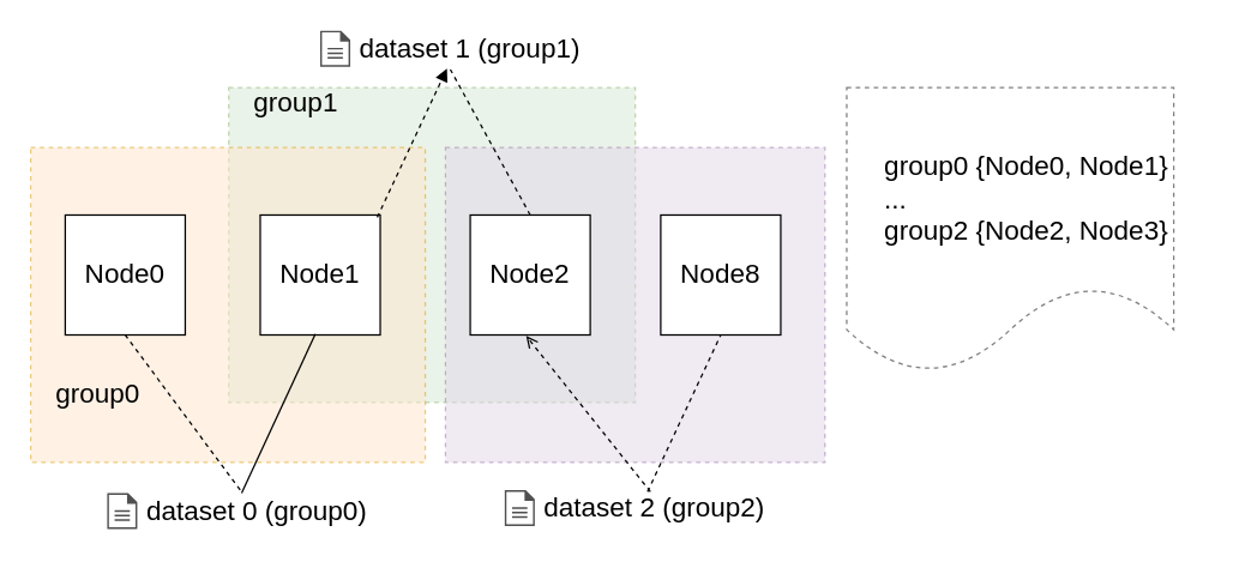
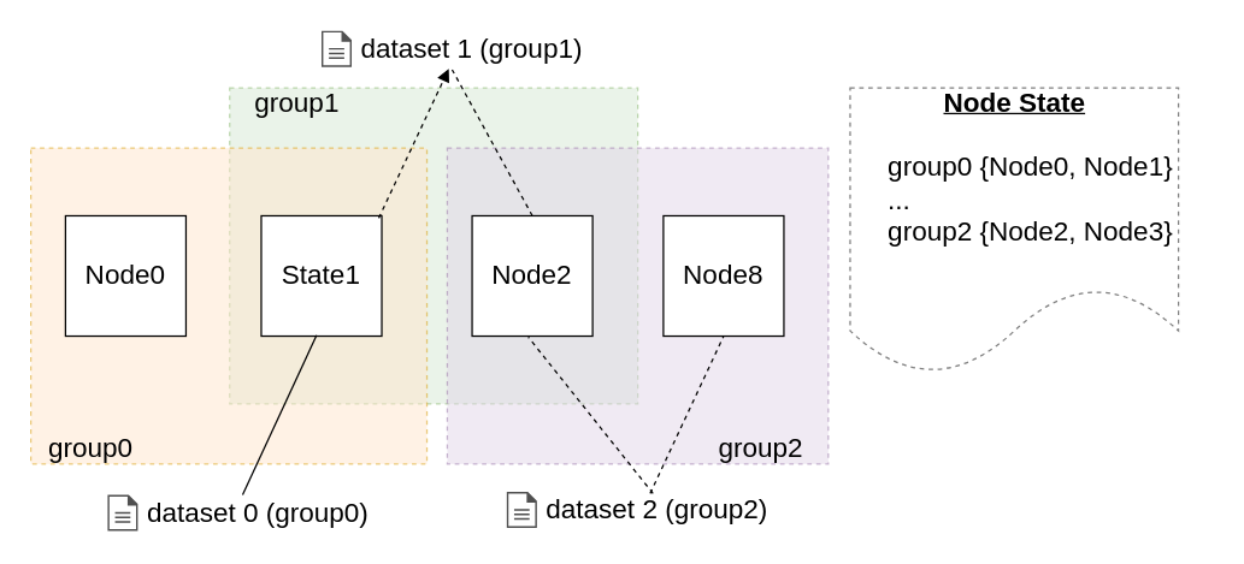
  <mxCell id="0" />
  <mxCell id="1" parent="0" />
  <mxCell id="2" value="" style="rounded=0;whiteSpace=wrap;html=1;fontSize=18;textOpacity=30;fillColor=#d5e8d4;strokeColor=#82b366;opacity=50;dashed=1;" vertex="1" parent="1"><mxGeometry x="152" y="58" width="271" height="210" as="geometry" /></mxCell>
  <mxCell id="3" value="" style="rounded=0;whiteSpace=wrap;html=1;fontSize=18;textOpacity=30;fillColor=#ffe6cc;strokeColor=#d79b00;opacity=50;dashed=1;" vertex="1" parent="1"><mxGeometry x="20" y="98" width="263" height="210" as="geometry" /></mxCell>
  <mxCell id="4" value="" style="rounded=0;whiteSpace=wrap;html=1;fontSize=18;textOpacity=30;fillColor=#e1d5e7;strokeColor=#9673a6;opacity=50;dashed=1;" vertex="1" parent="1"><mxGeometry x="296.5" y="98" width="253" height="210" as="geometry" /></mxCell>
  <mxCell id="5" value="group1" style="text;html=1;strokeColor=none;fillColor=none;align=center;verticalAlign=middle;whiteSpace=wrap;rounded=0;dashed=1;fontSize=18;opacity=50;" vertex="1" parent="1"><mxGeometry x="152" y="58" width="90" height="20" as="geometry" /></mxCell>
- <mxCell id="6" value="group0" style="text;html=1;strokeColor=none;fillColor=none;align=center;verticalAlign=middle;whiteSpace=wrap;rounded=0;dashed=1;fontSize=18;opacity=50;" vertex="1" parent="1"><mxGeometry x="25" y="253" width="80" height="20" as="geometry" /></mxCell>
+ <mxCell id="6" value="group0" style="text;html=1;strokeColor=none;fillColor=none;align=center;verticalAlign=middle;whiteSpace=wrap;rounded=0;dashed=1;fontSize=18;opacity=50;" vertex="1" parent="1"><mxGeometry x="20" y="288" width="80" height="20" as="geometry" /></mxCell>
+ <mxCell id="7" value="group2" style="text;html=1;strokeColor=none;fillColor=none;align=center;verticalAlign=middle;whiteSpace=wrap;rounded=0;dashed=1;fontSize=18;opacity=50;" vertex="1" parent="1"><mxGeometry x="459.5" y="288" width="90" height="20" as="geometry" /></mxCell>
  <mxCell id="8" value="Node0" style="whiteSpace=wrap;html=1;aspect=fixed;fontSize=18;" vertex="1" parent="1"><mxGeometry x="43" y="143" width="80" height="80" as="geometry" /></mxCell>
- <mxCell id="9" value="Node1" style="whiteSpace=wrap;html=1;aspect=fixed;fontSize=18;" vertex="1" parent="1"><mxGeometry x="173" y="143" width="80" height="80" as="geometry" /></mxCell>
+ <mxCell id="9" value="State1" style="whiteSpace=wrap;html=1;aspect=fixed;fontSize=18;" vertex="1" parent="1"><mxGeometry x="173" y="143" width="80" height="80" as="geometry" /></mxCell>
  <mxCell id="10" value="Node2" style="whiteSpace=wrap;html=1;aspect=fixed;fontSize=18;" vertex="1" parent="1"><mxGeometry x="313" y="143" width="80" height="80" as="geometry" /></mxCell>
  <mxCell id="11" value="Node8" style="whiteSpace=wrap;html=1;aspect=fixed;fontSize=18;" vertex="1" parent="1"><mxGeometry x="440" y="143" width="80" height="80" as="geometry" /></mxCell>
  <mxCell id="12" value="" style="group" vertex="1" connectable="0" parent="1"><mxGeometry x="564" y="58" width="240" height="190" as="geometry" /></mxCell>
  <mxCell id="13" value="" style="shape=document;whiteSpace=wrap;html=1;boundedLbl=1;dashed=1;fontSize=18;opacity=50;" vertex="1" parent="12"><mxGeometry width="218" height="190" as="geometry" /></mxCell>
+ <mxCell id="14" value="Node State" style="text;html=1;strokeColor=none;fillColor=none;align=center;verticalAlign=middle;whiteSpace=wrap;rounded=0;dashed=1;fontSize=18;opacity=50;fontStyle=5" vertex="1" parent="12"><mxGeometry x="49.5" width="119" height="20" as="geometry" /></mxCell>
  <mxCell id="15" value="group0 {Node0, Node1}&lt;br&gt;&lt;div style=&quot;text-align: left&quot;&gt;...&lt;/div&gt;&lt;div style=&quot;text-align: left&quot;&gt;group2 {Node2, Node3}&lt;/div&gt;" style="text;html=1;strokeColor=none;fillColor=none;align=center;verticalAlign=middle;whiteSpace=wrap;rounded=0;dashed=1;fontSize=18;opacity=50;" vertex="1" parent="12"><mxGeometry y="30" width="240" height="90" as="geometry" /></mxCell>
  <mxCell id="16" value="" style="group" vertex="1" connectable="0" parent="1"><mxGeometry x="213" y="20" width="180" height="24" as="geometry" /></mxCell>
  <mxCell id="17" value="" style="pointerEvents=1;shadow=0;dashed=0;html=1;strokeColor=none;fillColor=#505050;labelPosition=center;verticalLabelPosition=bottom;verticalAlign=top;outlineConnect=0;align=center;shape=mxgraph.office.concepts.document;aspect=fixed;" vertex="1" parent="16"><mxGeometry width="20" height="24" as="geometry" /></mxCell>
  <mxCell id="18" value="dataset 1 (group1)" style="text;html=1;strokeColor=none;fillColor=none;align=center;verticalAlign=middle;whiteSpace=wrap;rounded=0;fontSize=18;" vertex="1" parent="16"><mxGeometry x="20" width="160" height="24" as="geometry" /></mxCell>
  <mxCell id="19" value="" style="group" vertex="1" connectable="0" parent="1"><mxGeometry x="71" y="328.5" width="180" height="24" as="geometry" /></mxCell>
  <mxCell id="20" value="" style="pointerEvents=1;shadow=0;dashed=0;html=1;strokeColor=none;fillColor=#505050;labelPosition=center;verticalLabelPosition=bottom;verticalAlign=top;outlineConnect=0;align=center;shape=mxgraph.office.concepts.document;aspect=fixed;" vertex="1" parent="19"><mxGeometry width="20" height="24" as="geometry" /></mxCell>
  <mxCell id="21" value="dataset 0 (group0)" style="text;html=1;strokeColor=none;fillColor=none;align=center;verticalAlign=middle;whiteSpace=wrap;rounded=0;fontSize=18;" vertex="1" parent="19"><mxGeometry x="20" width="160" height="24" as="geometry" /></mxCell>
  <mxCell id="22" value="" style="group" vertex="1" connectable="0" parent="1"><mxGeometry x="336" y="326.5" width="180" height="24" as="geometry" /></mxCell>
  <mxCell id="23" value="" style="pointerEvents=1;shadow=0;dashed=0;html=1;strokeColor=none;fillColor=#505050;labelPosition=center;verticalLabelPosition=bottom;verticalAlign=top;outlineConnect=0;align=center;shape=mxgraph.office.concepts.document;aspect=fixed;" vertex="1" parent="22"><mxGeometry width="20" height="24" as="geometry" /></mxCell>
  <mxCell id="24" value="dataset 2 (group2)" style="text;html=1;strokeColor=none;fillColor=none;align=center;verticalAlign=middle;whiteSpace=wrap;rounded=0;fontSize=18;" vertex="1" parent="22"><mxGeometry x="20" width="160" height="24" as="geometry" /></mxCell>
  <mxCell id="25" value="" style="endArrow=block;dashed=1;html=1;fontSize=18;exitX=0.975;exitY=0.019;exitDx=0;exitDy=0;exitPerimeter=0;entryX=0.403;entryY=1.053;entryDx=0;entryDy=0;entryPerimeter=0;" edge="1" parent="1" source="9" target="18"><mxGeometry width="50" height="50" relative="1" as="geometry"><mxPoint x="370" y="83" as="sourcePoint" /><mxPoint x="420" y="33" as="targetPoint" /></mxGeometry></mxCell>
  <mxCell id="26" value="" style="endArrow=none;dashed=1;html=1;fontSize=18;exitX=0.5;exitY=0;exitDx=0;exitDy=0;entryX=0.417;entryY=1.076;entryDx=0;entryDy=0;entryPerimeter=0;" edge="1" parent="1" source="10" target="18"><mxGeometry width="50" height="50" relative="1" as="geometry"><mxPoint x="398" y="83" as="sourcePoint" /><mxPoint x="423" y="33" as="targetPoint" /></mxGeometry></mxCell>
- <mxCell id="27" value="" style="endArrow=none;dashed=1;html=1;fontSize=18;entryX=0.5;entryY=1;entryDx=0;entryDy=0;exitX=0.429;exitY=-0.083;exitDx=0;exitDy=0;exitPerimeter=0;" edge="1" parent="1" source="21" target="8"><mxGeometry width="50" height="50" relative="1" as="geometry"><mxPoint x="138" y="326.5" as="sourcePoint" /><mxPoint x="188" y="276.5" as="targetPoint" /></mxGeometry></mxCell>
  <mxCell id="28" value="" style="endArrow=none;dashed=0;html=1;fontSize=18;entryX=0.459;entryY=0.993;entryDx=0;entryDy=0;entryPerimeter=0;exitX=0.435;exitY=-0.001;exitDx=0;exitDy=0;exitPerimeter=0;" edge="1" parent="1" source="21" target="9"><mxGeometry width="50" height="50" relative="1" as="geometry"><mxPoint x="163" y="328" as="sourcePoint" /><mxPoint x="213" y="283" as="targetPoint" /></mxGeometry></mxCell>
  <mxCell id="29" value="" style="endArrow=none;dashed=1;html=1;fontSize=18;entryX=0.5;entryY=1;entryDx=0;entryDy=0;exitX=0.47;exitY=0.047;exitDx=0;exitDy=0;exitPerimeter=0;" edge="1" parent="1" source="24" target="11"><mxGeometry width="50" height="50" relative="1" as="geometry"><mxPoint x="434.5" y="318" as="sourcePoint" /><mxPoint x="484.5" y="268" as="targetPoint" /></mxGeometry></mxCell>
- <mxCell id="30" value="" style="endArrow=open;dashed=1;html=1;fontSize=18;entryX=0.466;entryY=1.008;entryDx=0;entryDy=0;entryPerimeter=0;exitX=0.482;exitY=0.047;exitDx=0;exitDy=0;exitPerimeter=0;" edge="1" parent="1" source="24" target="10"><mxGeometry width="50" height="50" relative="1" as="geometry"><mxPoint x="423" y="308" as="sourcePoint" /><mxPoint x="473" y="258" as="targetPoint" /></mxGeometry></mxCell>
+ <mxCell id="30" value="" style="endArrow=none;dashed=1;html=1;fontSize=18;entryX=0.466;entryY=1.008;entryDx=0;entryDy=0;entryPerimeter=0;exitX=0.482;exitY=0.047;exitDx=0;exitDy=0;exitPerimeter=0;" edge="1" parent="1" source="24" target="10"><mxGeometry width="50" height="50" relative="1" as="geometry"><mxPoint x="423" y="308" as="sourcePoint" /><mxPoint x="473" y="258" as="targetPoint" /></mxGeometry></mxCell>
